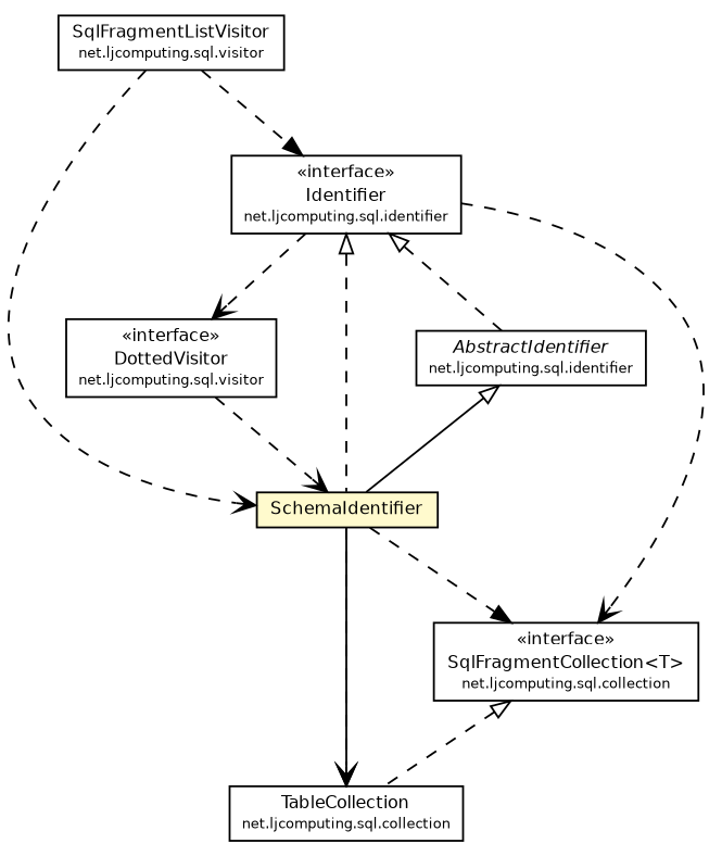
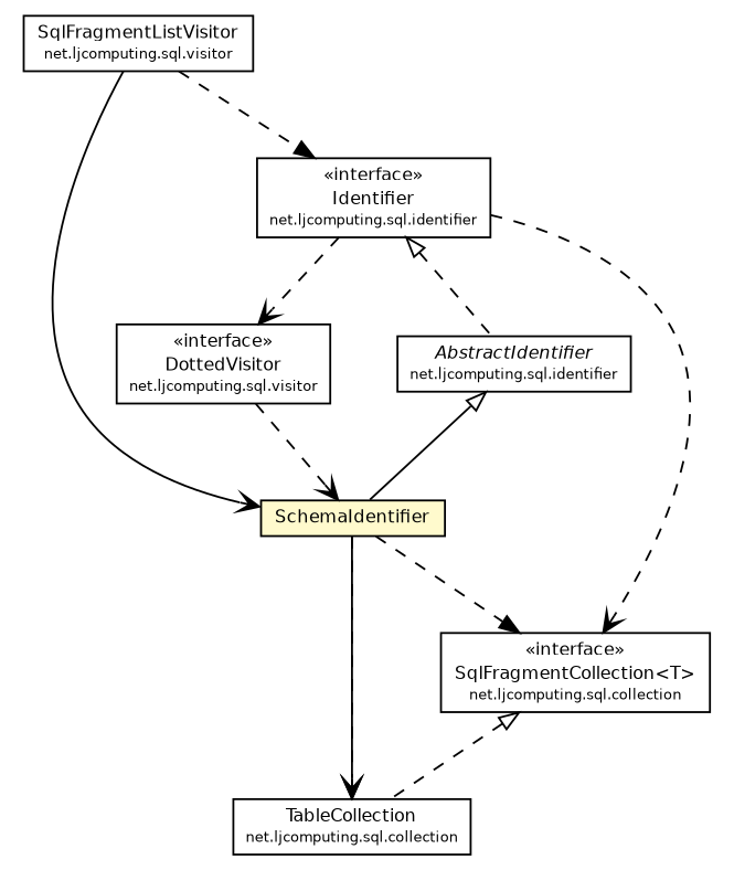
  digraph {
    nodesep=0.25
    ranksep=0.5
    node [fontcolor=black fontname=Helvetica fontsize=9.0 shape=plaintext]
    edge [arrowhead=open color=black fontcolor=black fontname=Helvetica fontsize=10.0 headport=p labelfontname=Helvetica labelfontsize=10 style=dashed tailport=p]
    n1 [label=<<table title="net.ljcomputing.sql.visitor.DottedVisitor" border="0" cellborder="1" cellspacing="0" cellpadding="2" port="p" href="../../visitor/DottedVisitor.html"> 		<tr><td><table border="0" cellspacing="0" cellpadding="1"> <tr><td align="center" balign="center"> &#171;interface&#187; </td></tr> <tr><td align="center" balign="center"> DottedVisitor </td></tr> <tr><td align="center" balign="center"><font point-size="7.0"> net.ljcomputing.sql.visitor </font></td></tr> 		</table></td></tr> 		</table>>]
    n2 [label=<<table title="net.ljcomputing.sql.identifier.schema.SchemaIdentifier" border="0" cellborder="1" cellspacing="0" cellpadding="2" port="p" bgcolor="lemonChiffon" href="./SchemaIdentifier.html"> 		<tr><td><table border="0" cellspacing="0" cellpadding="1"> <tr><td align="center" balign="center"> SchemaIdentifier </td></tr> 		</table></td></tr> 		</table>>]
    n3 [label=<<table title="net.ljcomputing.sql.visitor.SqlFragmentListVisitor" border="0" cellborder="1" cellspacing="0" cellpadding="2" port="p" href="../../visitor/SqlFragmentListVisitor.html"> 		<tr><td><table border="0" cellspacing="0" cellpadding="1"> <tr><td align="center" balign="center"> SqlFragmentListVisitor </td></tr> <tr><td align="center" balign="center"><font point-size="7.0"> net.ljcomputing.sql.visitor </font></td></tr> 		</table></td></tr> 		</table>>]
    n4 [label=<<table title="net.ljcomputing.sql.identifier.Identifier" border="0" cellborder="1" cellspacing="0" cellpadding="2" port="p" href="../Identifier.html"> 		<tr><td><table border="0" cellspacing="0" cellpadding="1"> <tr><td align="center" balign="center"> &#171;interface&#187; </td></tr> <tr><td align="center" balign="center"> Identifier </td></tr> <tr><td align="center" balign="center"><font point-size="7.0"> net.ljcomputing.sql.identifier </font></td></tr> 		</table></td></tr> 		</table>>]
    n5 [label=<<table title="net.ljcomputing.sql.collection.SqlFragmentCollection" border="0" cellborder="1" cellspacing="0" cellpadding="2" port="p" href="../../collection/SqlFragmentCollection.html"> 		<tr><td><table border="0" cellspacing="0" cellpadding="1"> <tr><td align="center" balign="center"> &#171;interface&#187; </td></tr> <tr><td align="center" balign="center"> SqlFragmentCollection&lt;T&gt; </td></tr> <tr><td align="center" balign="center"><font point-size="7.0"> net.ljcomputing.sql.collection </font></td></tr> 		</table></td></tr> 		</table>>]
    n6 [label=<<table title="net.ljcomputing.sql.collection.TableCollection" border="0" cellborder="1" cellspacing="0" cellpadding="2" port="p" href="../../collection/TableCollection.html"> 		<tr><td><table border="0" cellspacing="0" cellpadding="1"> <tr><td align="center" balign="center"> TableCollection </td></tr> <tr><td align="center" balign="center"><font point-size="7.0"> net.ljcomputing.sql.collection </font></td></tr> 		</table></td></tr> 		</table>>]
    n7 [label=<<table title="net.ljcomputing.sql.identifier.AbstractIdentifier" border="0" cellborder="1" cellspacing="0" cellpadding="2" port="p" href="../AbstractIdentifier.html"> 		<tr><td><table border="0" cellspacing="0" cellpadding="1"> <tr><td align="center" balign="center"><font face="Helvetica-Oblique"> AbstractIdentifier </font></td></tr> <tr><td align="center" balign="center"><font point-size="7.0"> net.ljcomputing.sql.identifier </font></td></tr> 		</table></td></tr> 		</table>>]
    n1 -> n2
    n2 -> n5 [arrowhead=normal]
    n2 -> n6 [style=""]
    n2 -> n6
-   n3 -> n2
+   n3 -> n2 [style=solid]
    n3 -> n4 [arrowhead=normal]
    n4 -> n1
-   n4 -> n2 [arrowtail=empty dir=back fontsize=10 arrowhead="" color="" fontcolor=""]
    n4 -> n5
    n4 -> n7 [arrowtail=empty dir=back fontsize=10 arrowhead="" color="" fontcolor=""]
    n5 -> n6 [arrowtail=empty dir=back fontsize=10 arrowhead="" color="" fontcolor=""]
    n7 -> n2 [arrowtail=empty dir=back fontsize=10 arrowhead="" color="" fontcolor="" style=""]
  }
